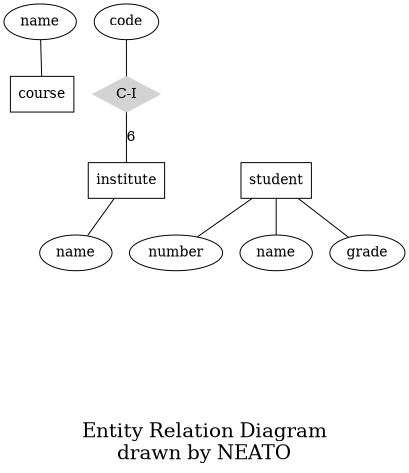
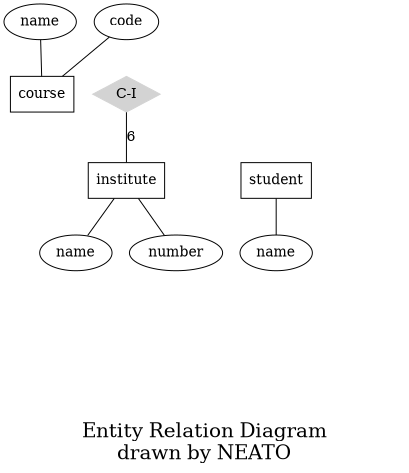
  graph {
    fontsize=20
    label="\n\nEntity Relation Diagram\ndrawn by NEATO"
    node [shape=ellipse]
    course [shape=box]
    "C-I" [color=lightgrey shape=diamond style=filled]
    institute [shape=box]
    n4 [label=name]
    student [shape=box]
    n6 [label=name]
-   grade
    number
    n9 [label=name]
    code
    "C-I" -- institute [label=6]
    institute -- n4
    student -- n6
-   student -- grade
-   student -- number
+   institute -- number
    n9 -- course
-   code -- "C-I"
+   code -- course
  }
